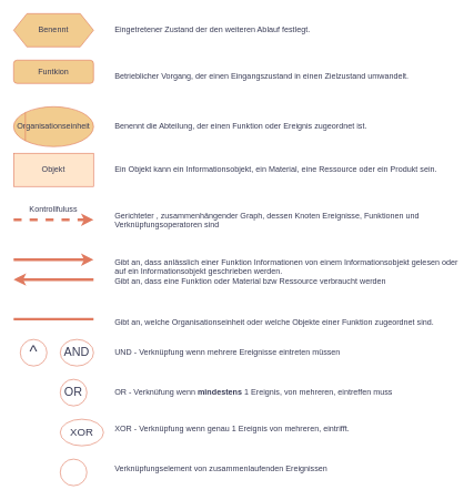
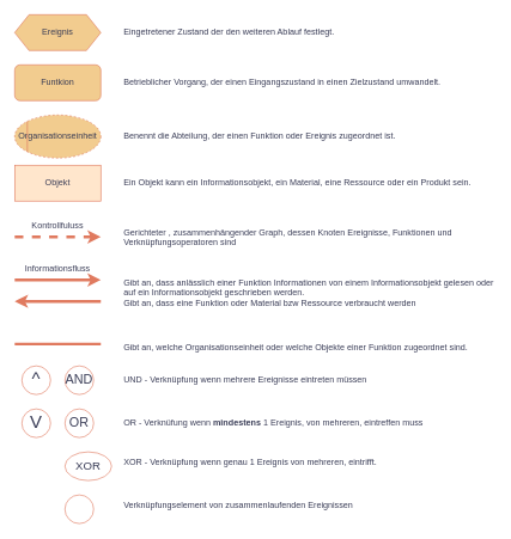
  <mxCell id="0" />
  <mxCell id="1" parent="0" />
  <mxCell id="2" value="Eingetretener Zustand der den weiteren Ablauf festlegt." style="text;whiteSpace=wrap;html=1;labelBackgroundColor=none;fontColor=#393C56;" parent="1" vertex="1"><mxGeometry x="170" y="30" width="520" height="30" as="geometry" /></mxCell>
- <mxCell id="3" value="Benennt" style="shape=hexagon;perimeter=hexagonPerimeter2;whiteSpace=wrap;html=1;fixedSize=1;labelBackgroundColor=none;fillColor=#F2CC8F;strokeColor=#E07A5F;fontColor=#393C56;" parent="1" vertex="1"><mxGeometry x="20" y="20" width="120" height="50" as="geometry" /></mxCell>
- <mxCell id="4" value="Funtkion" style="rounded=1;whiteSpace=wrap;html=1;strokeColor=#E07A5F;fontColor=#393C56;fillColor=#F2CC8F;" parent="1" vertex="1"><mxGeometry x="20" y="90" width="120" height="35" as="geometry" /></mxCell>
+ <mxCell id="3" value="Ereignis" style="shape=hexagon;perimeter=hexagonPerimeter2;whiteSpace=wrap;html=1;fixedSize=1;labelBackgroundColor=none;fillColor=#F2CC8F;strokeColor=#E07A5F;fontColor=#393C56;" parent="1" vertex="1"><mxGeometry x="20" y="20" width="120" height="50" as="geometry" /></mxCell>
+ <mxCell id="4" value="Funtkion" style="rounded=1;whiteSpace=wrap;html=1;strokeColor=#E07A5F;fontColor=#393C56;fillColor=#F2CC8F;" parent="1" vertex="1"><mxGeometry x="20" y="90" width="120" height="50" as="geometry" /></mxCell>
  <mxCell id="5" value="Betrieblicher Vorgang, der einen Eingangszustand in einen Zielzustand umwandelt." style="text;whiteSpace=wrap;html=1;labelBackgroundColor=none;fontColor=#393C56;" parent="1" vertex="1"><mxGeometry x="170" y="100" width="520" height="30" as="geometry" /></mxCell>
- <mxCell id="6" value="Organisationseinheit" style="ellipse;whiteSpace=wrap;html=1;strokeColor=#E07A5F;fontColor=#393C56;fillColor=#F2CC8F;" parent="1" vertex="1"><mxGeometry x="20" y="160" width="120" height="60" as="geometry" /></mxCell>
+ <mxCell id="6" value="Organisationseinheit" style="ellipse;whiteSpace=wrap;html=1;strokeColor=#E07A5F;fontColor=#393C56;fillColor=#F2CC8F;dashed=1;" parent="1" vertex="1"><mxGeometry x="20" y="160" width="120" height="60" as="geometry" /></mxCell>
  <mxCell id="7" value="" style="endArrow=none;html=1;rounded=0;strokeColor=#E07A5F;fontColor=#393C56;fillColor=#F2CC8F;entryX=0;entryY=0;entryDx=0;entryDy=0;exitX=0;exitY=1;exitDx=0;exitDy=0;" parent="1" source="6" target="6" edge="1"><mxGeometry width="50" height="50" relative="1" as="geometry"><mxPoint x="330" y="350" as="sourcePoint" /><mxPoint x="380" y="300" as="targetPoint" /></mxGeometry></mxCell>
  <mxCell id="8" value="Benennt die Abteilung, der einen Funktion oder Ereignis zugeordnet ist." style="text;whiteSpace=wrap;html=1;labelBackgroundColor=none;fontColor=#393C56;" parent="1" vertex="1"><mxGeometry x="170" y="175" width="520" height="30" as="geometry" /></mxCell>
  <mxCell id="9" value="Objekt" style="rounded=0;whiteSpace=wrap;html=1;strokeColor=#E07A5F;fontColor=#393C56;fillColor=#ffe6cc;" parent="1" vertex="1"><mxGeometry x="20" y="230" width="120" height="50" as="geometry" /></mxCell>
  <mxCell id="10" value="Ein Objekt kann ein Informationsobjekt, ein Material, eine Ressource oder ein Produkt sein." style="text;whiteSpace=wrap;html=1;labelBackgroundColor=none;fontColor=#393C56;" parent="1" vertex="1"><mxGeometry x="170" y="240" width="520" height="30" as="geometry" /></mxCell>
  <mxCell id="11" value="" style="endArrow=classic;html=1;rounded=0;strokeColor=#E07A5F;fontColor=#393C56;fillColor=#F2CC8F;strokeWidth=4;dashed=1;" parent="1" edge="1"><mxGeometry width="50" height="50" relative="1" as="geometry"><mxPoint x="20" y="330" as="sourcePoint" /><mxPoint x="140" y="330" as="targetPoint" /></mxGeometry></mxCell>
  <mxCell id="12" value="Gerichteter , zusammenhängender Graph, dessen Knoten Ereignisse, Funktionen und Verknüpfungsoperatoren sind" style="text;whiteSpace=wrap;html=1;labelBackgroundColor=none;fontColor=#393C56;" parent="1" vertex="1"><mxGeometry x="170" y="310" width="520" height="40" as="geometry" /></mxCell>
  <mxCell id="13" value="Kontrollfuluss" style="text;html=1;strokeColor=none;fillColor=none;align=center;verticalAlign=middle;whiteSpace=wrap;rounded=0;fontColor=#393C56;" parent="1" vertex="1"><mxGeometry x="40" y="300" width="80" height="30" as="geometry" /></mxCell>
  <mxCell id="14" value="" style="endArrow=classic;html=1;rounded=0;strokeColor=#E07A5F;strokeWidth=4;fontColor=#393C56;fillColor=#F2CC8F;" parent="1" edge="1"><mxGeometry width="50" height="50" relative="1" as="geometry"><mxPoint x="20" y="390" as="sourcePoint" /><mxPoint x="140" y="390" as="targetPoint" /></mxGeometry></mxCell>
  <mxCell id="15" value="" style="endArrow=classic;html=1;rounded=0;strokeColor=#E07A5F;strokeWidth=4;fontColor=#393C56;fillColor=#F2CC8F;" parent="1" edge="1"><mxGeometry width="50" height="50" relative="1" as="geometry"><mxPoint x="140" y="420" as="sourcePoint" /><mxPoint x="20" y="420" as="targetPoint" /></mxGeometry></mxCell>
+ <mxCell id="16" value="Informationsfluss" style="text;html=1;strokeColor=none;fillColor=none;align=center;verticalAlign=middle;whiteSpace=wrap;rounded=0;fontColor=#393C56;" parent="1" vertex="1"><mxGeometry x="40" y="360" width="80" height="30" as="geometry" /></mxCell>
  <mxCell id="17" value="Gibt an, dass anlässlich einer Funktion Informationen von einem Informationsobjekt gelesen oder auf ein Informationsobjekt geschrieben werden.&lt;br&gt;Gibt an, dass eine Funktion oder Material bzw Ressource verbraucht werden" style="text;whiteSpace=wrap;html=1;labelBackgroundColor=none;fontColor=#393C56;" parent="1" vertex="1"><mxGeometry x="170" y="380" width="520" height="60" as="geometry" /></mxCell>
  <mxCell id="18" value="" style="endArrow=none;html=1;rounded=0;strokeColor=#E07A5F;strokeWidth=4;fontColor=#393C56;fillColor=#F2CC8F;" parent="1" edge="1"><mxGeometry width="50" height="50" relative="1" as="geometry"><mxPoint x="20" y="479.5" as="sourcePoint" /><mxPoint x="140" y="479.5" as="targetPoint" /><Array as="points" /></mxGeometry></mxCell>
  <mxCell id="19" value="Gibt an, welche Organisationseinheit oder welche Objekte einer Funktion zugeordnet sind." style="text;whiteSpace=wrap;html=1;labelBackgroundColor=none;fontColor=#393C56;" parent="1" vertex="1"><mxGeometry x="170" y="470" width="520" height="30" as="geometry" /></mxCell>
  <mxCell id="20" value="&lt;p style=&quot;line-height: 100%;&quot;&gt;&lt;font style=&quot;font-size: 25px;&quot;&gt;^&lt;/font&gt;&lt;/p&gt;" style="ellipse;whiteSpace=wrap;html=1;aspect=fixed;strokeColor=#E07A5F;fontColor=#393C56;fillColor=none;align=center;labelPosition=center;verticalLabelPosition=middle;verticalAlign=middle;" parent="1" vertex="1"><mxGeometry x="30" y="510" width="40" height="40" as="geometry" /></mxCell>
- <mxCell id="21" value="&lt;p style=&quot;line-height: 100%;&quot;&gt;&lt;font style=&quot;font-size: 18px;&quot;&gt;AND&lt;/font&gt;&lt;/p&gt;" style="ellipse;whiteSpace=wrap;html=1;aspect=fixed;strokeColor=#E07A5F;fontColor=#393C56;fillColor=none;align=center;labelPosition=center;verticalLabelPosition=middle;verticalAlign=middle;" parent="1" vertex="1"><mxGeometry x="90" y="510" width="50" height="40" as="geometry" /></mxCell>
+ <mxCell id="21" value="&lt;p style=&quot;line-height: 100%;&quot;&gt;&lt;font style=&quot;font-size: 18px;&quot;&gt;AND&lt;/font&gt;&lt;/p&gt;" style="ellipse;whiteSpace=wrap;html=1;aspect=fixed;strokeColor=#E07A5F;fontColor=#393C56;fillColor=none;align=center;labelPosition=center;verticalLabelPosition=middle;verticalAlign=middle;" parent="1" vertex="1"><mxGeometry x="90" y="510" width="40" height="40" as="geometry" /></mxCell>
  <mxCell id="22" value="UND - Verknüpfung wenn mehrere Ereignisse eintreten müssen" style="text;whiteSpace=wrap;html=1;labelBackgroundColor=none;fontColor=#393C56;" parent="1" vertex="1"><mxGeometry x="170" y="515" width="520" height="30" as="geometry" /></mxCell>
+ <mxCell id="23" value="&lt;p style=&quot;line-height: 100%;&quot;&gt;&lt;font style=&quot;font-size: 25px;&quot;&gt;V&lt;/font&gt;&lt;/p&gt;" style="ellipse;whiteSpace=wrap;html=1;aspect=fixed;strokeColor=#E07A5F;fontColor=#393C56;fillColor=none;align=center;labelPosition=center;verticalLabelPosition=middle;verticalAlign=middle;" parent="1" vertex="1"><mxGeometry x="30" y="570" width="40" height="40" as="geometry" /></mxCell>
  <mxCell id="24" value="&lt;p style=&quot;line-height: 100%;&quot;&gt;&lt;font style=&quot;font-size: 18px;&quot;&gt;OR&lt;/font&gt;&lt;/p&gt;" style="ellipse;whiteSpace=wrap;html=1;aspect=fixed;strokeColor=#E07A5F;fontColor=#393C56;fillColor=none;align=center;labelPosition=center;verticalLabelPosition=middle;verticalAlign=middle;" parent="1" vertex="1"><mxGeometry x="90" y="570" width="40" height="40" as="geometry" /></mxCell>
  <mxCell id="25" value="OR - Verknüfung wenn &lt;b&gt;mindestens&lt;/b&gt; 1 Ereignis, von mehreren, eintreffen muss" style="text;whiteSpace=wrap;html=1;labelBackgroundColor=none;fontColor=#393C56;" parent="1" vertex="1"><mxGeometry x="170" y="575" width="520" height="30" as="geometry" /></mxCell>
  <mxCell id="26" value="&lt;p style=&quot;line-height: 100%;&quot;&gt;&lt;font style=&quot;font-size: 16px;&quot;&gt;XOR&lt;/font&gt;&lt;/p&gt;" style="ellipse;whiteSpace=wrap;html=1;aspect=fixed;strokeColor=#E07A5F;fontColor=#393C56;fillColor=none;align=center;labelPosition=center;verticalLabelPosition=middle;verticalAlign=middle;" parent="1" vertex="1"><mxGeometry x="90" y="630" width="65" height="40" as="geometry" /></mxCell>
  <mxCell id="27" value="XOR - Verknüpfung wenn genau 1 Ereignis von mehreren, eintrifft." style="text;whiteSpace=wrap;html=1;labelBackgroundColor=none;fontColor=#393C56;" parent="1" vertex="1"><mxGeometry x="170" y="630" width="520" height="30" as="geometry" /></mxCell>
  <mxCell id="28" value="&lt;p style=&quot;line-height: 100%;&quot;&gt;&lt;br&gt;&lt;/p&gt;" style="ellipse;whiteSpace=wrap;html=1;aspect=fixed;strokeColor=#E07A5F;fontColor=#393C56;fillColor=none;align=center;labelPosition=center;verticalLabelPosition=middle;verticalAlign=middle;" vertex="1" parent="1"><mxGeometry x="90" y="690" width="40" height="40" as="geometry" /></mxCell>
  <mxCell id="29" value="Verknüpfungselement von zusammenlaufenden Ereignissen" style="text;whiteSpace=wrap;html=1;labelBackgroundColor=none;fontColor=#393C56;" vertex="1" parent="1"><mxGeometry x="170" y="690" width="520" height="30" as="geometry" /></mxCell>
